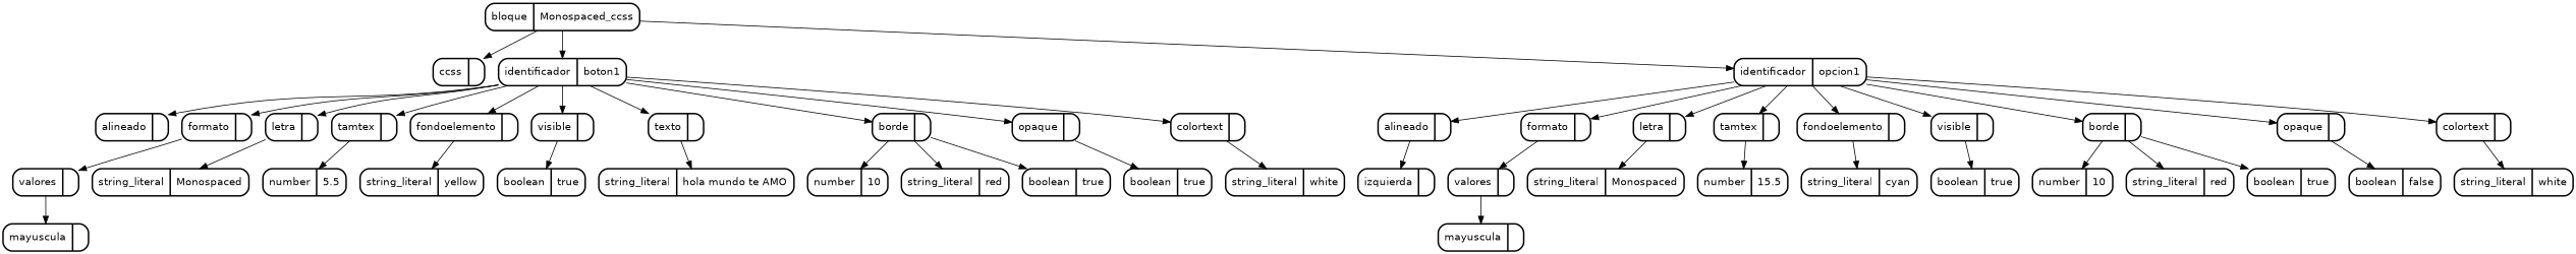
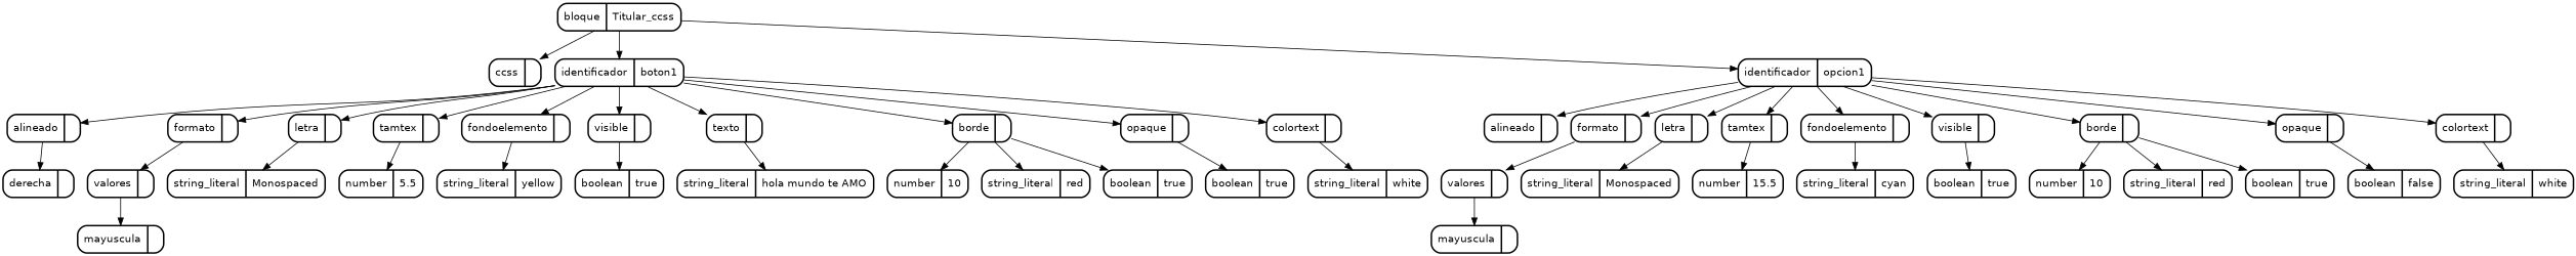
  digraph {
    fontname="DejaVu Sans"
    node [fontname="DejaVu Sans" shape=Mrecord style=bold]
    edge [fontname="DejaVu Sans"]
    n1 [label="ccss | "]
-   n2 [label="bloque | Monospaced_ccss"]
+   n2 [label="bloque | Titular_ccss"]
    n3 [label="identificador | boton1"]
    n4 [label="identificador | opcion1"]
    n5 [label="alineado | "]
    n6 [label="formato | "]
    n7 [label="letra | "]
    n8 [label="tamtex | "]
    n9 [label="fondoelemento | "]
    n10 [label="visible | "]
    n11 [label="texto | "]
    n12 [label="borde | "]
    n13 [label="opaque | "]
    n14 [label="colortext | "]
    n15 [label="alineado | "]
    n16 [label="formato | "]
    n17 [label="letra | "]
    n18 [label="tamtex | "]
    n19 [label="fondoelemento | "]
    n20 [label="visible | "]
    n21 [label="borde | "]
    n22 [label="opaque | "]
    n23 [label="colortext | "]
+   n24 [label="derecha | "]
    n25 [label="valores | "]
    n26 [label="string_literal | Monospaced"]
    n27 [label="number | 5.5"]
    n28 [label="string_literal | yellow"]
    n29 [label="boolean | true"]
    n30 [label="string_literal | hola mundo    te AMO"]
    n31 [label="number | 10"]
    n32 [label="string_literal | red"]
    n33 [label="boolean | true"]
    n34 [label="boolean | true"]
    n35 [label="string_literal | white"]
    n36 [label="mayuscula | "]
-   n37 [label="izquierda | "]
    n38 [label="valores | "]
    n39 [label="string_literal | Monospaced"]
    n40 [label="number | 15.5"]
    n41 [label="string_literal | cyan"]
    n42 [label="boolean | true"]
    n43 [label="number | 10"]
    n44 [label="string_literal | red"]
    n45 [label="boolean | true"]
    n46 [label="boolean | false"]
    n47 [label="string_literal | white"]
    n48 [label="mayuscula | "]
    n2 -> n1
    n2 -> n3
    n2 -> n4
    n3 -> n5
    n3 -> n6
    n3 -> n7
    n3 -> n8
    n3 -> n9
    n3 -> n10
    n3 -> n11
    n3 -> n12
    n3 -> n13
    n3 -> n14
    n4 -> n15
    n4 -> n16
    n4 -> n17
    n4 -> n18
    n4 -> n19
    n4 -> n20
    n4 -> n21
    n4 -> n22
    n4 -> n23
+   n5 -> n24
    n6 -> n25
    n7 -> n26
    n8 -> n27
    n9 -> n28
    n10 -> n29
    n11 -> n30
    n12 -> n31
    n12 -> n32
    n12 -> n33
    n13 -> n34
    n14 -> n35
-   n15 -> n37
    n16 -> n38
    n17 -> n39
    n18 -> n40
    n19 -> n41
    n20 -> n42
    n21 -> n43
    n21 -> n44
    n21 -> n45
    n22 -> n46
    n23 -> n47
    n25 -> n36
    n38 -> n48
  }
